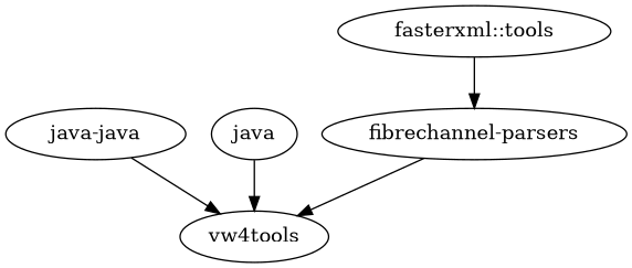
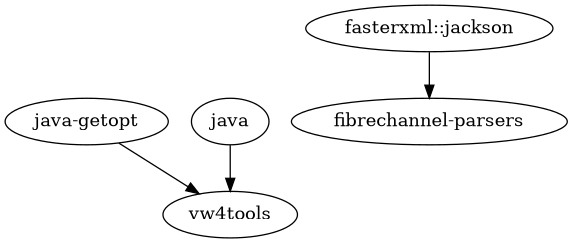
  digraph {
    "fibrechannel-parsers"
    vw4tools
-   "fasterxml::jackson" [label="fasterxml::tools"]
-   "java-getopt" [label="java-java"]
+   "fasterxml::jackson"
+   "java-getopt"
    n5 [label=java]
-   "fibrechannel-parsers" -> vw4tools
    "fasterxml::jackson" -> "fibrechannel-parsers"
    "java-getopt" -> vw4tools
    n5 -> vw4tools
  }
